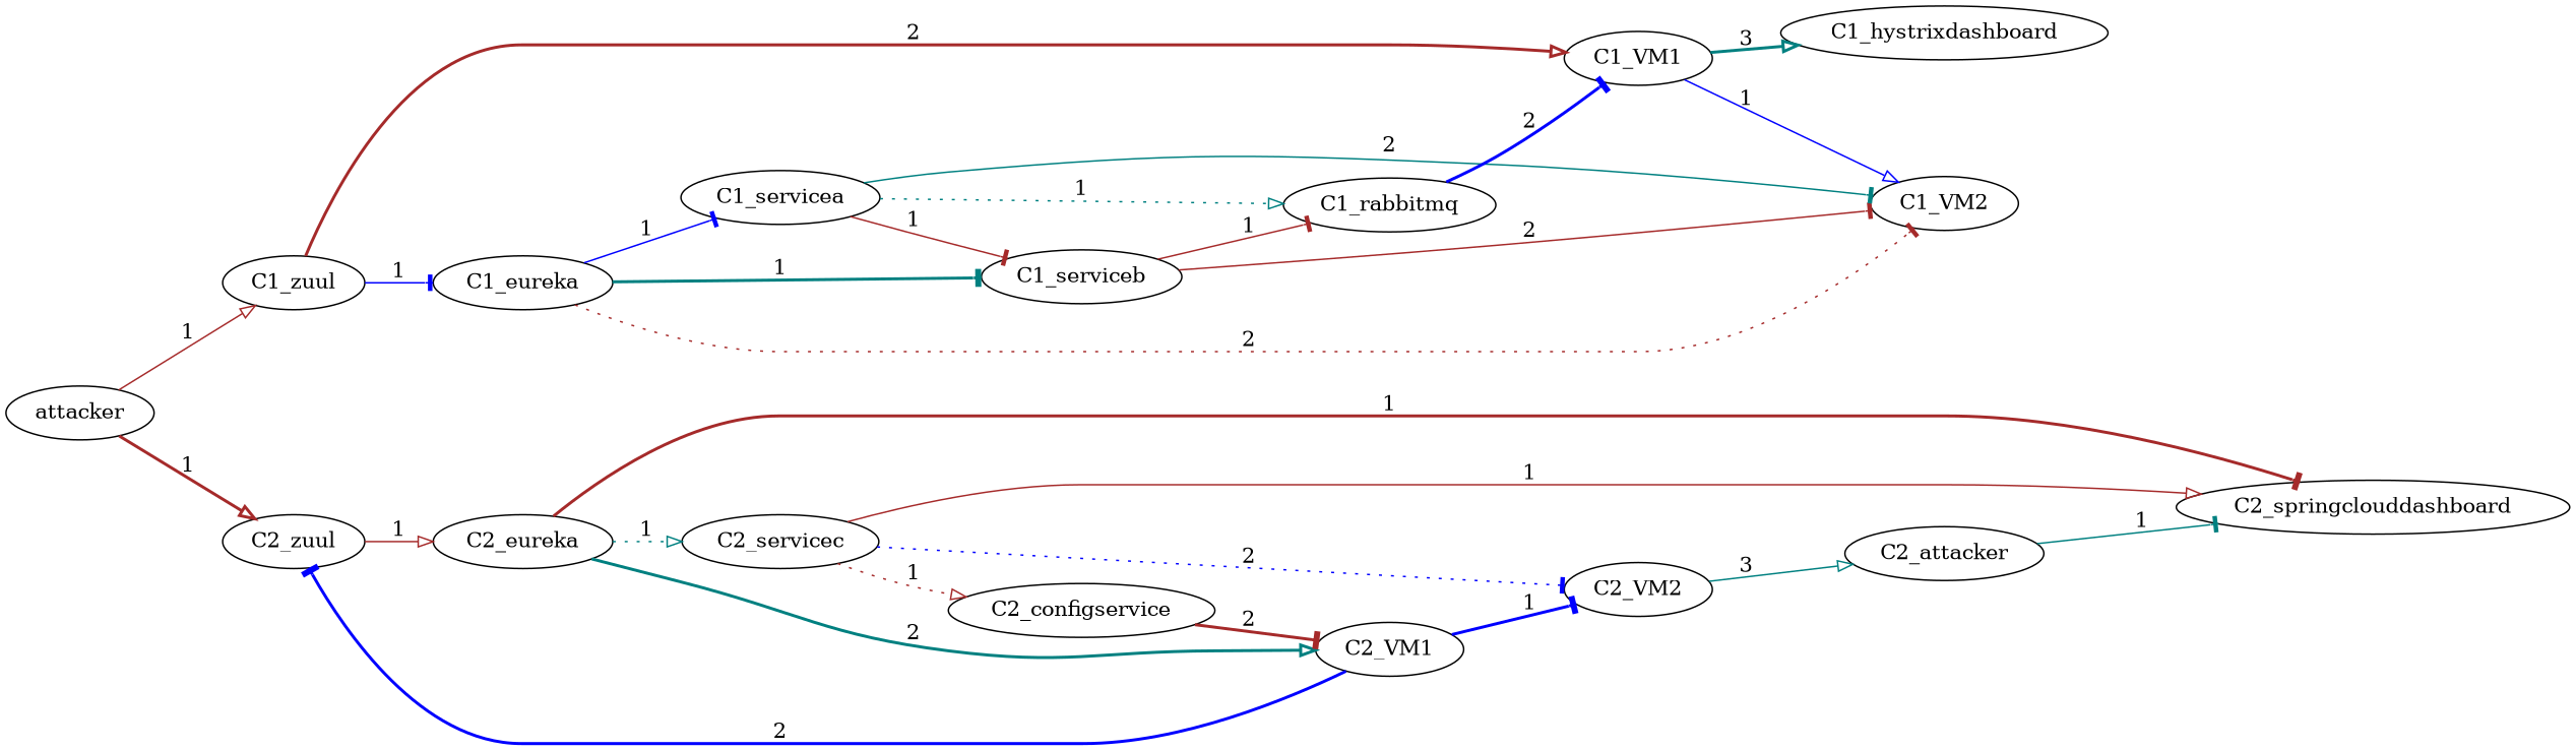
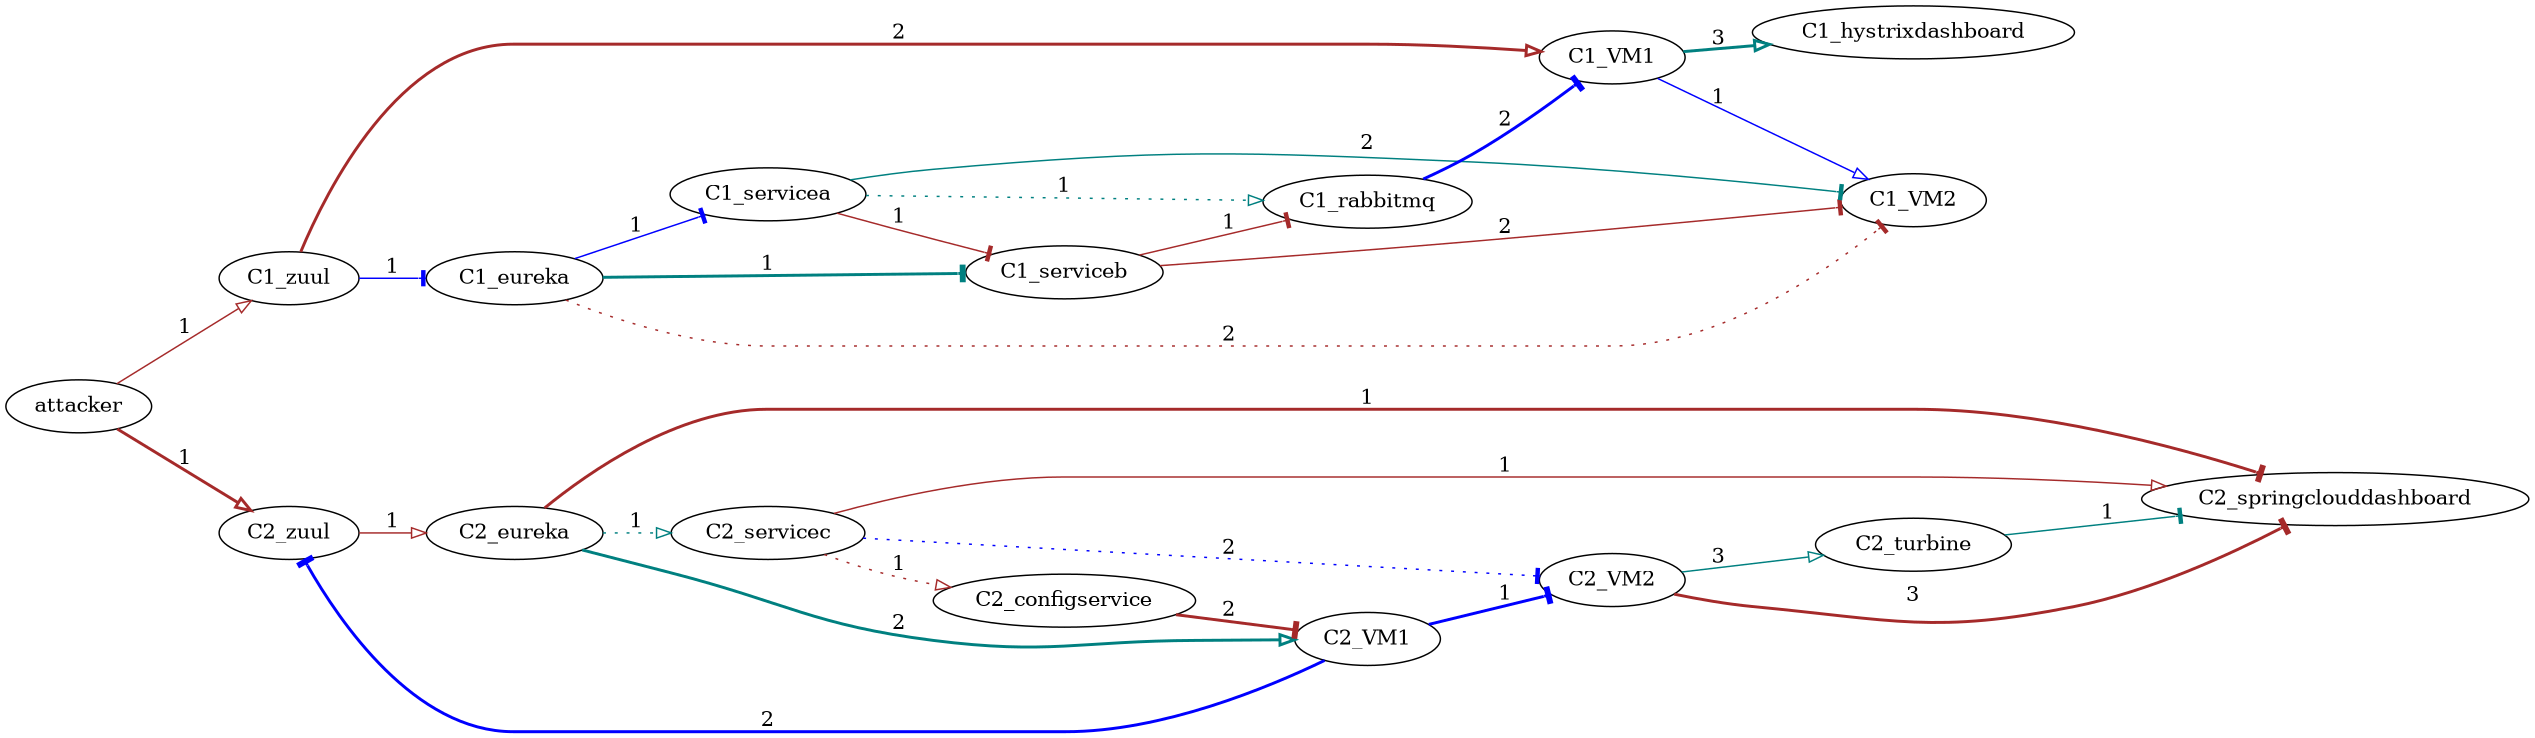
  digraph {
    rankdir=LR
    edge [arrowhead=tee color=brown style=solid]
    attacker
    C1_zuul
    C2_zuul
    C1_eureka
    C1_VM1
    C2_eureka
    C1_serviceb
    C1_VM2
    C1_servicea
    C1_hystrixdashboard
    C2_VM1
    C2_VM2
    C2_servicec
    C2_springclouddashboard
    C1_rabbitmq
    C2_configservice
-   C2_turbine [label=C2_attacker]
+   C2_turbine
    attacker -> C1_zuul [arrowhead=onormal label=1]
    attacker -> C2_zuul [arrowhead=onormal label=1 style=bold]
    C1_zuul -> C1_eureka [color=blue label=1]
    C1_zuul -> C1_VM1 [arrowhead=onormal label=2 style=bold]
    C2_zuul -> C2_eureka [arrowhead=onormal label=1]
    C1_eureka -> C1_serviceb [color=teal label=1 style=bold]
    C1_eureka -> C1_VM2 [label=2 style=dotted]
    C1_eureka -> C1_servicea [color=blue label=1]
    C1_VM1 -> C1_VM2 [arrowhead=onormal color=blue label=1]
    C1_VM1 -> C1_hystrixdashboard [arrowhead=onormal color=teal label=3 style=bold]
    C2_eureka -> C2_VM1 [arrowhead=onormal color=teal label=2 style=bold]
    C2_eureka -> C2_servicec [arrowhead=onormal color=teal label=1 style=dotted]
    C2_eureka -> C2_springclouddashboard [label=1 style=bold]
    C1_serviceb -> C1_VM2 [label=2]
    C1_serviceb -> C1_rabbitmq [label=1]
    C1_servicea -> C1_serviceb [label=1]
    C1_servicea -> C1_VM2 [color=teal label=2]
    C1_servicea -> C1_rabbitmq [arrowhead=onormal color=teal label=1 style=dotted]
    C2_VM1 -> C2_zuul [color=blue label=2 style=bold]
    C2_VM1 -> C2_VM2 [color=blue label=1 style=bold]
+   C2_VM2 -> C2_springclouddashboard [label=3 style=bold]
    C2_VM2 -> C2_turbine [arrowhead=onormal color=teal label=3]
    C2_servicec -> C2_VM2 [color=blue label=2 style=dotted]
    C2_servicec -> C2_springclouddashboard [arrowhead=onormal label=1]
    C2_servicec -> C2_configservice [arrowhead=onormal label=1 style=dotted]
    C1_rabbitmq -> C1_VM1 [color=blue label=2 style=bold]
    C2_configservice -> C2_VM1 [label=2 style=bold]
    C2_turbine -> C2_springclouddashboard [color=teal label=1]
  }
